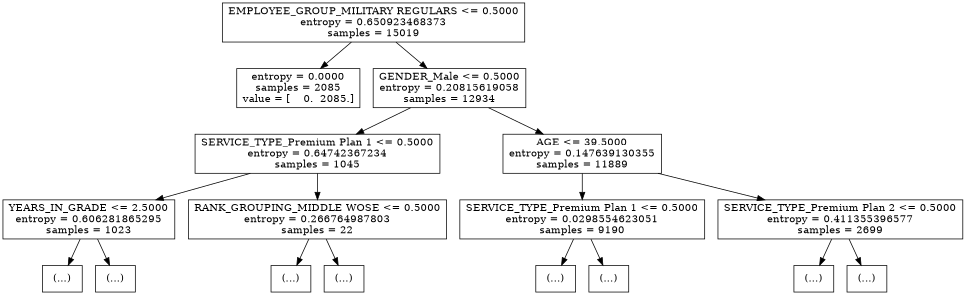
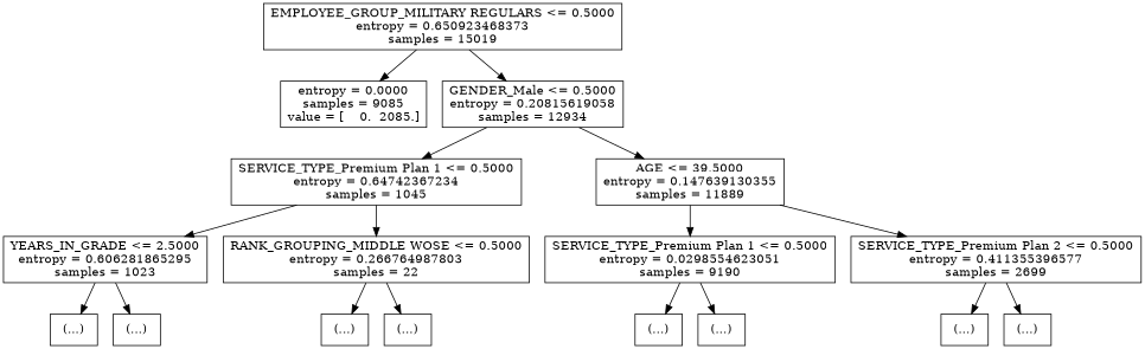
  digraph {
    node [shape=box]
    n1 [label="EMPLOYEE_GROUP_MILITARY REGULARS <= 0.5000\nentropy = 0.650923468373\nsamples = 15019"]
-   n2 [label="entropy = 0.0000\nsamples = 2085\nvalue = [    0.  2085.]"]
+   n2 [label="entropy = 0.0000\nsamples = 9085\nvalue = [    0.  2085.]"]
    n3 [label="GENDER_Male <= 0.5000\nentropy = 0.20815619058\nsamples = 12934"]
    n4 [label="SERVICE_TYPE_Premium Plan 1 <= 0.5000\nentropy = 0.64742367234\nsamples = 1045"]
    n5 [label="AGE <= 39.5000\nentropy = 0.147639130355\nsamples = 11889"]
    n6 [label="YEARS_IN_GRADE <= 2.5000\nentropy = 0.606281865295\nsamples = 1023"]
    n7 [label="RANK_GROUPING_MIDDLE WOSE <= 0.5000\nentropy = 0.266764987803\nsamples = 22"]
    n8 [label="(...)"]
    n9 [label="(...)"]
    n10 [label="(...)"]
    n11 [label="(...)"]
    n12 [label="SERVICE_TYPE_Premium Plan 1 <= 0.5000\nentropy = 0.0298554623051\nsamples = 9190"]
    n13 [label="SERVICE_TYPE_Premium Plan 2 <= 0.5000\nentropy = 0.411355396577\nsamples = 2699"]
    n14 [label="(...)"]
    n15 [label="(...)"]
    n16 [label="(...)"]
    n17 [label="(...)"]
    n1 -> n2
    n1 -> n3
    n3 -> n4
    n3 -> n5
    n4 -> n6
    n4 -> n7
    n5 -> n12
    n5 -> n13
    n6 -> n8
    n6 -> n9
    n7 -> n10
    n7 -> n11
    n12 -> n14
    n12 -> n15
    n13 -> n16
    n13 -> n17
  }
